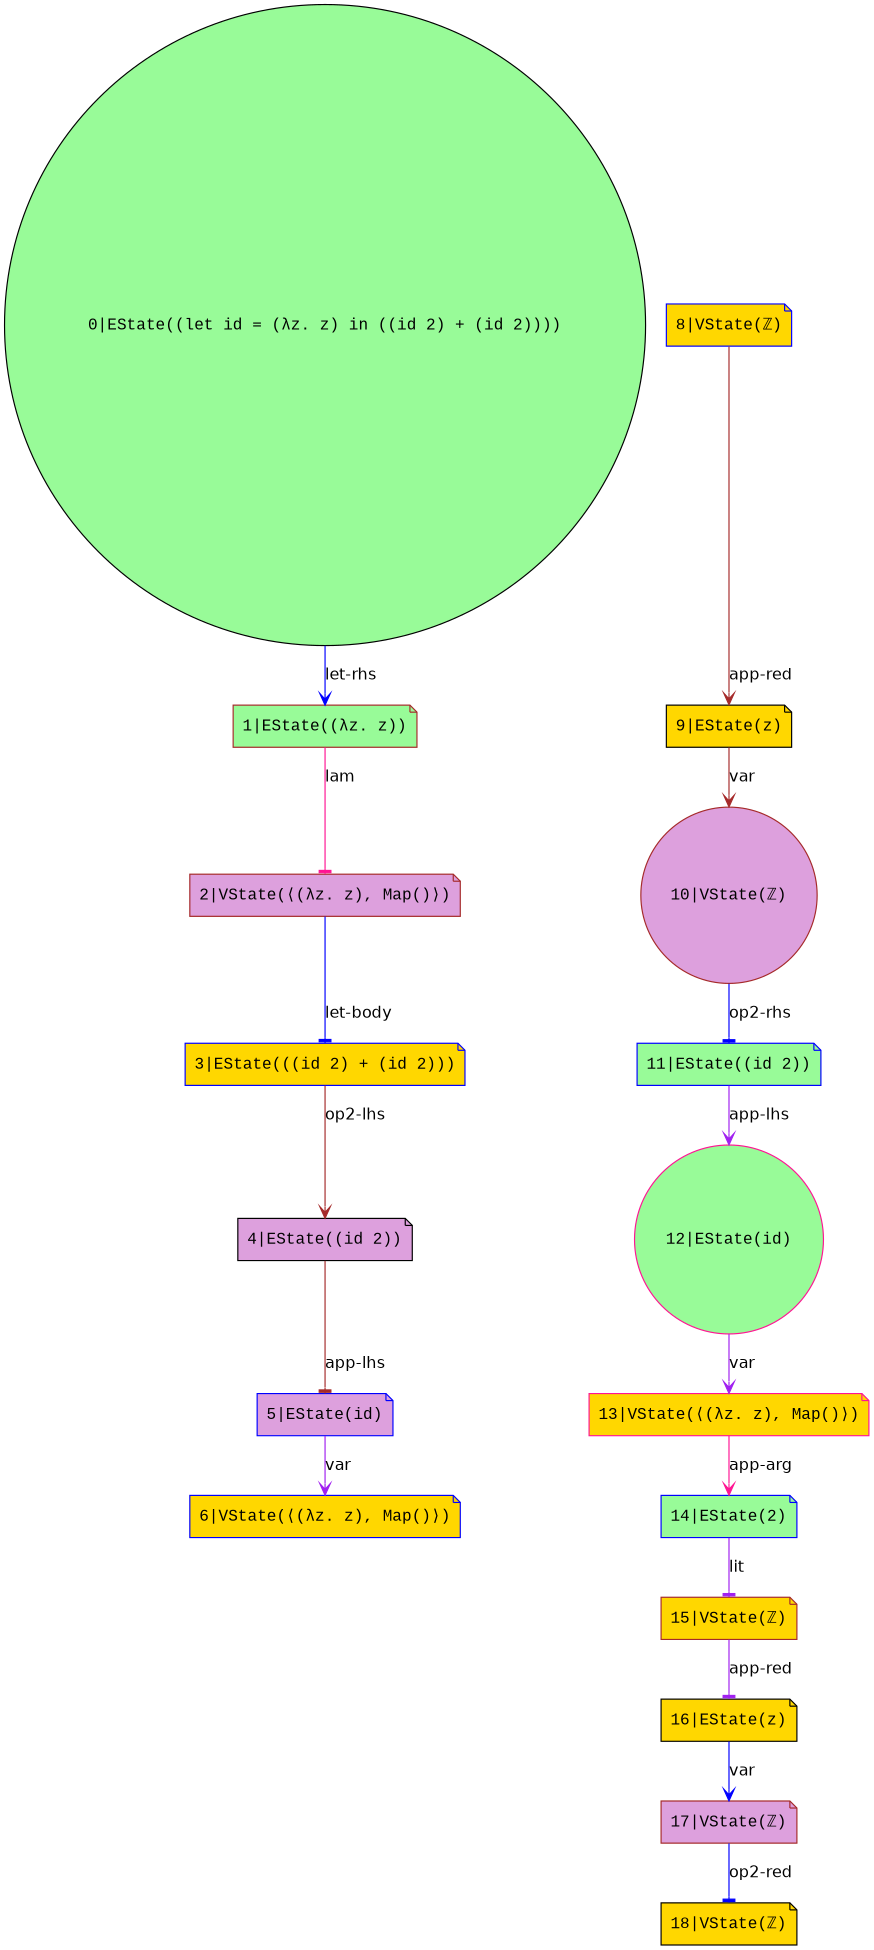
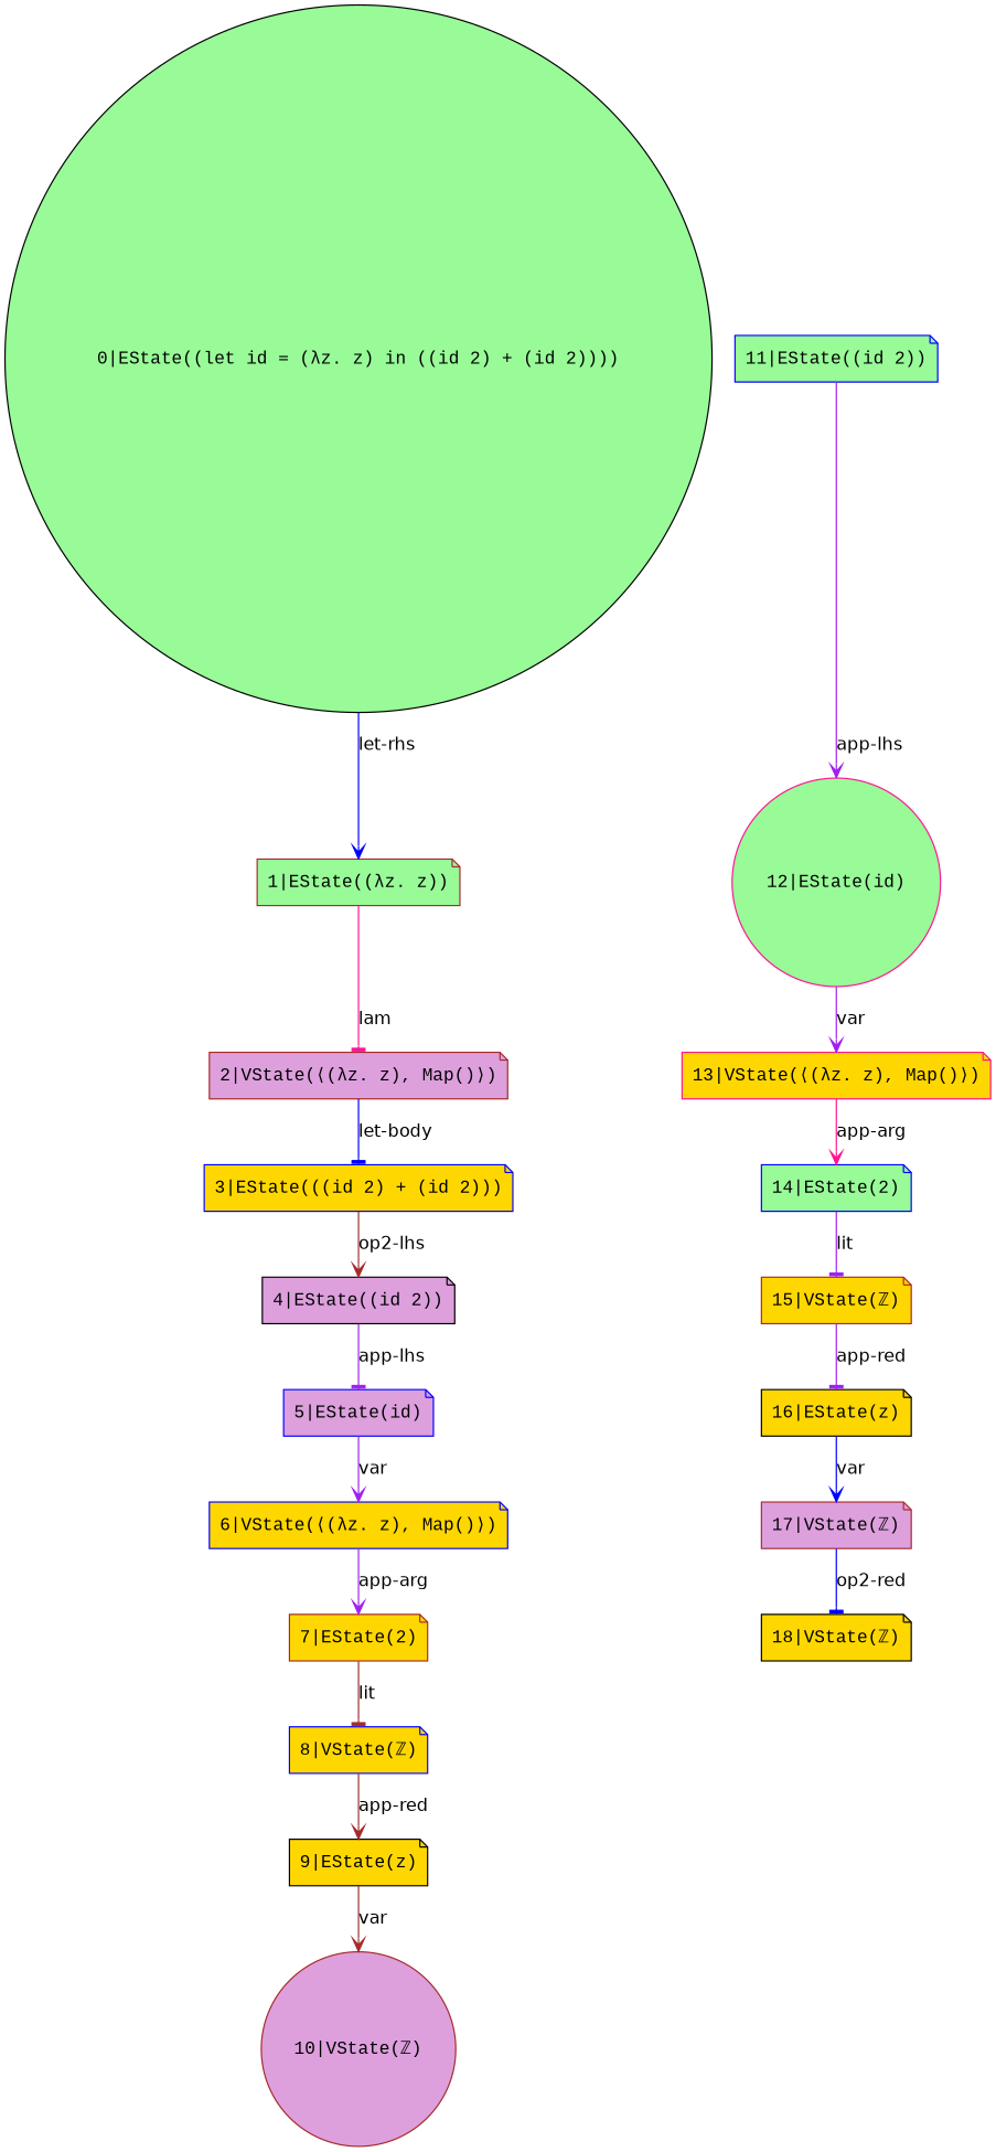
  digraph {
    node [color=brown fillcolor=gold fontname="Courier New" shape=note style=filled]
    edge [arrowhead=vee color=purple fontname=helvetica]
    n1 [color=black fillcolor=palegreen label="0|EState((let id = (λz. z) in ((id 2) + (id 2))))" shape=circle]
    n2 [fillcolor=palegreen label="1|EState((λz. z))"]
    n3 [fillcolor=plum label="2|VState(⟨(λz. z), Map()⟩)"]
    n4 [color=blue label="3|EState(((id 2) + (id 2)))"]
    n5 [color=black fillcolor=plum label="4|EState((id 2))"]
    n6 [color=blue fillcolor=plum label="5|EState(id)"]
    n7 [color=blue label="6|VState(⟨(λz. z), Map()⟩)"]
+   n8 [label="7|EState(2)"]
    n9 [color=blue label="8|VState(ℤ)"]
    n10 [color=black label="9|EState(z)"]
    n11 [fillcolor=plum label="10|VState(ℤ)" shape=circle]
    n12 [color=blue fillcolor=palegreen label="11|EState((id 2))"]
    n13 [color=deeppink fillcolor=palegreen label="12|EState(id)" shape=circle]
    n14 [color=deeppink label="13|VState(⟨(λz. z), Map()⟩)"]
    n15 [color=blue fillcolor=palegreen label="14|EState(2)"]
    n16 [label="15|VState(ℤ)"]
    n17 [color=black label="16|EState(z)"]
    n18 [fillcolor=plum label="17|VState(ℤ)"]
    n19 [color=black label="18|VState(ℤ)"]
    n1 -> n2 [color=blue label="let-rhs"]
    n2 -> n3 [arrowhead=tee color=deeppink label=lam]
    n3 -> n4 [arrowhead=tee color=blue label="let-body"]
    n4 -> n5 [color=brown label="op2-lhs"]
-   n5 -> n6 [arrowhead=tee color=brown label="app-lhs"]
+   n5 -> n6 [arrowhead=tee label="app-lhs"]
    n6 -> n7 [label=var]
+   n7 -> n8 [label="app-arg"]
+   n8 -> n9 [arrowhead=tee color=brown label=lit]
    n9 -> n10 [color=brown label="app-red"]
    n10 -> n11 [color=brown label=var]
-   n11 -> n12 [arrowhead=tee color=blue label="op2-rhs"]
    n12 -> n13 [label="app-lhs"]
    n13 -> n14 [label=var]
    n14 -> n15 [color=deeppink label="app-arg"]
    n15 -> n16 [arrowhead=tee label=lit]
    n16 -> n17 [arrowhead=tee label="app-red"]
    n17 -> n18 [color=blue label=var]
    n18 -> n19 [arrowhead=tee color=blue label="op2-red"]
  }
